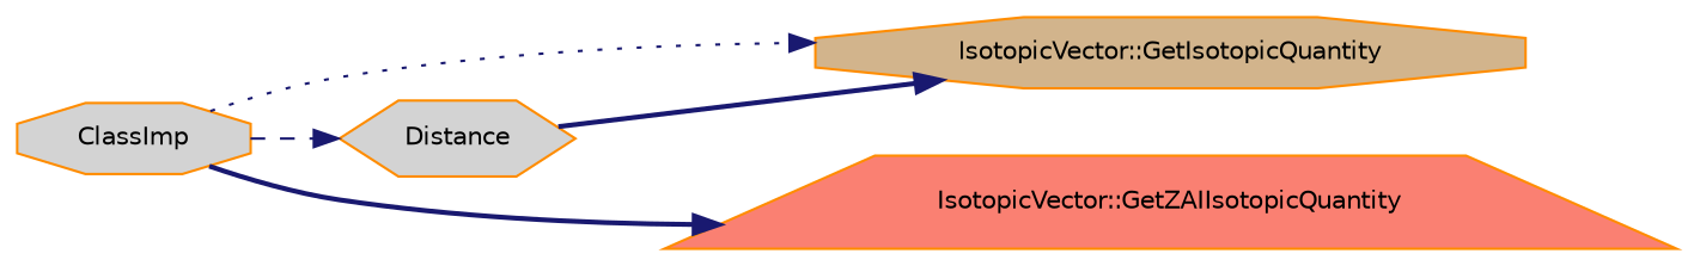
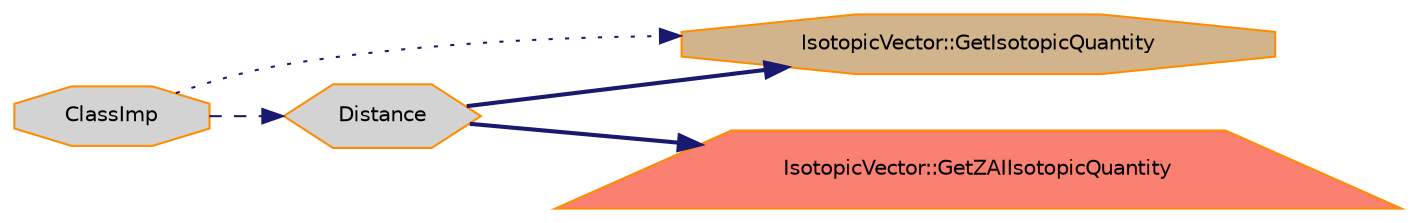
  digraph {
    rankdir=LR
    node [color=darkorange fillcolor=lightgrey fontname=Helvetica fontsize=10 shape=octagon style=filled]
    edge [color=midnightblue fontname=Helvetica fontsize=10 labelfontname=Helvetica labelfontsize=10 style=bold]
    n1 [fontcolor=black height=0.2 label=ClassImp width=0.4]
    n2 [height=0.2 label=Distance shape=hexagon width=0.4]
    n3 [fillcolor=tan height=0.2 label="IsotopicVector::GetIsotopicQuantity" width=0.4]
    n4 [fillcolor=salmon height=0.2 label="IsotopicVector::GetZAIIsotopicQuantity" shape=trapezium width=0.4]
    n1 -> n2 [style=dashed]
    n1 -> n3 [style=dotted]
    n2 -> n3
-   n1 -> n4
+   n2 -> n4
  }
